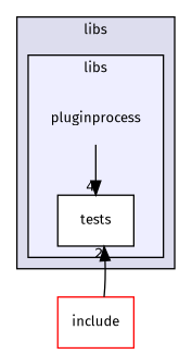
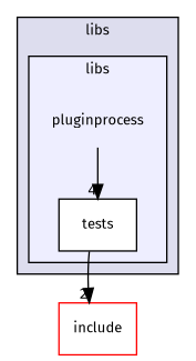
  digraph {
    compound=true
    fontname="Fira Sans"
    node [fontname="Fira Sans" fontsize=10 shape=box fillcolor=white style=filled]
    edge [fontname="Fira Sans" labeldistance=1.5 labelfontname=Helvetica labelfontsize=10]
    n1 [label=pluginprocess shape=plaintext fillcolor="" style=""]
    n2 [color=black label=tests]
    n3 [color=red label=include]
    subgraph cluster_1 {
      bgcolor="#ddddee"
      fontsize=10
      label=libs
      pencolor=black
      subgraph cluster_2 {
        bgcolor="#eeeeff"
        fontsize=10
        label=libs
        pencolor=black
        n1
        n2
      }
    }
    n1 -> n2 [headlabel=4]
-   n3 -> n2 [headlabel=2]
+   n2 -> n3 [headlabel=2]
  }
